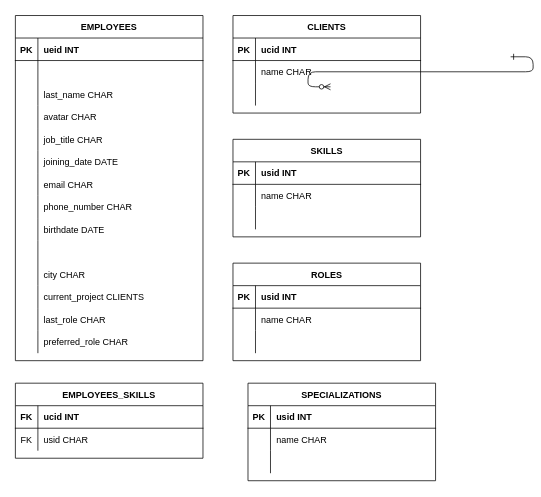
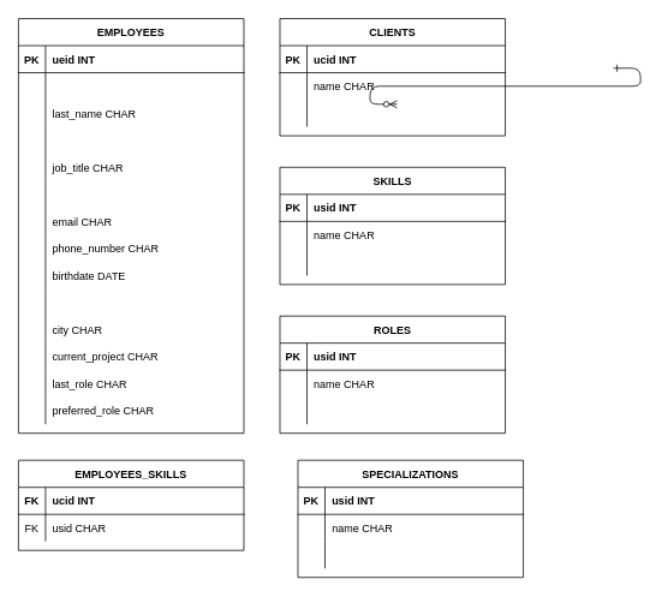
  <mxCell id="0" />
  <mxCell id="1" parent="0" />
  <mxCell id="2" value="" style="edgeStyle=entityRelationEdgeStyle;endArrow=ERzeroToMany;startArrow=ERone;endFill=1;startFill=0;" parent="1" edge="1"><mxGeometry width="100" height="100" relative="1" as="geometry"><mxPoint x="680" y="75" as="sourcePoint" /><mxPoint x="440" y="115" as="targetPoint" /></mxGeometry></mxCell>
  <mxCell id="3" value="EMPLOYEES" style="shape=table;startSize=30;container=1;collapsible=1;childLayout=tableLayout;fixedRows=1;rowLines=0;fontStyle=1;align=center;resizeLast=1;" vertex="1" parent="1"><mxGeometry x="20" y="20" width="250" height="460" as="geometry" /></mxCell>
  <mxCell id="4" value="" style="shape=partialRectangle;collapsible=0;dropTarget=0;pointerEvents=0;fillColor=none;points=[[0,0.5],[1,0.5]];portConstraint=eastwest;top=0;left=0;right=0;bottom=1;" vertex="1" parent="3"><mxGeometry y="30" width="250" height="30" as="geometry" /></mxCell>
  <mxCell id="5" value="PK" style="shape=partialRectangle;overflow=hidden;connectable=0;fillColor=none;top=0;left=0;bottom=0;right=0;fontStyle=1;" vertex="1" parent="4"><mxGeometry width="30" height="30" as="geometry"><mxRectangle width="30" height="30" as="alternateBounds" /></mxGeometry></mxCell>
  <mxCell id="6" value="ueid INT" style="shape=partialRectangle;overflow=hidden;connectable=0;fillColor=none;top=0;left=0;bottom=0;right=0;align=left;spacingLeft=6;fontStyle=1;" vertex="1" parent="4"><mxGeometry x="30" width="220" height="30" as="geometry"><mxRectangle width="220" height="30" as="alternateBounds" /></mxGeometry></mxCell>
  <mxCell id="7" value="" style="shape=partialRectangle;collapsible=0;dropTarget=0;pointerEvents=0;fillColor=none;points=[[0,0.5],[1,0.5]];portConstraint=eastwest;top=0;left=0;right=0;bottom=0;" vertex="1" parent="3"><mxGeometry y="60" width="250" height="30" as="geometry" /></mxCell>
  <mxCell id="8" value="" style="shape=partialRectangle;overflow=hidden;connectable=0;fillColor=none;top=0;left=0;bottom=0;right=0;" vertex="1" parent="7"><mxGeometry width="30" height="30" as="geometry"><mxRectangle width="30" height="30" as="alternateBounds" /></mxGeometry></mxCell>
  <mxCell id="9" style="shape=partialRectangle;collapsible=0;dropTarget=0;pointerEvents=0;fillColor=none;points=[[0,0.5],[1,0.5]];portConstraint=eastwest;top=0;left=0;right=0;bottom=0;" vertex="1" parent="3"><mxGeometry y="90" width="250" height="30" as="geometry" /></mxCell>
  <mxCell id="10" style="shape=partialRectangle;overflow=hidden;connectable=0;fillColor=none;top=0;left=0;bottom=0;right=0;" vertex="1" parent="9"><mxGeometry width="30" height="30" as="geometry"><mxRectangle width="30" height="30" as="alternateBounds" /></mxGeometry></mxCell>
  <mxCell id="11" value="last_name CHAR" style="shape=partialRectangle;overflow=hidden;connectable=0;fillColor=none;top=0;left=0;bottom=0;right=0;align=left;spacingLeft=6;" vertex="1" parent="9"><mxGeometry x="30" width="220" height="30" as="geometry"><mxRectangle width="220" height="30" as="alternateBounds" /></mxGeometry></mxCell>
  <mxCell id="12" style="shape=partialRectangle;collapsible=0;dropTarget=0;pointerEvents=0;fillColor=none;points=[[0,0.5],[1,0.5]];portConstraint=eastwest;top=0;left=0;right=0;bottom=0;" vertex="1" parent="3"><mxGeometry y="120" width="250" height="30" as="geometry" /></mxCell>
  <mxCell id="13" style="shape=partialRectangle;overflow=hidden;connectable=0;fillColor=none;top=0;left=0;bottom=0;right=0;" vertex="1" parent="12"><mxGeometry width="30" height="30" as="geometry"><mxRectangle width="30" height="30" as="alternateBounds" /></mxGeometry></mxCell>
- <mxCell id="14" value="avatar CHAR" style="shape=partialRectangle;overflow=hidden;connectable=0;fillColor=none;top=0;left=0;bottom=0;right=0;align=left;spacingLeft=6;" vertex="1" parent="12"><mxGeometry x="30" width="220" height="30" as="geometry"><mxRectangle width="220" height="30" as="alternateBounds" /></mxGeometry></mxCell>
  <mxCell id="15" style="shape=partialRectangle;collapsible=0;dropTarget=0;pointerEvents=0;fillColor=none;points=[[0,0.5],[1,0.5]];portConstraint=eastwest;top=0;left=0;right=0;bottom=0;" vertex="1" parent="3"><mxGeometry y="150" width="250" height="30" as="geometry" /></mxCell>
  <mxCell id="16" style="shape=partialRectangle;overflow=hidden;connectable=0;fillColor=none;top=0;left=0;bottom=0;right=0;" vertex="1" parent="15"><mxGeometry width="30" height="30" as="geometry"><mxRectangle width="30" height="30" as="alternateBounds" /></mxGeometry></mxCell>
  <mxCell id="17" value="job_title CHAR" style="shape=partialRectangle;overflow=hidden;connectable=0;fillColor=none;top=0;left=0;bottom=0;right=0;align=left;spacingLeft=6;" vertex="1" parent="15"><mxGeometry x="30" width="220" height="30" as="geometry"><mxRectangle width="220" height="30" as="alternateBounds" /></mxGeometry></mxCell>
  <mxCell id="18" style="shape=partialRectangle;collapsible=0;dropTarget=0;pointerEvents=0;fillColor=none;points=[[0,0.5],[1,0.5]];portConstraint=eastwest;top=0;left=0;right=0;bottom=0;" vertex="1" parent="3"><mxGeometry y="180" width="250" height="30" as="geometry" /></mxCell>
  <mxCell id="19" style="shape=partialRectangle;overflow=hidden;connectable=0;fillColor=none;top=0;left=0;bottom=0;right=0;" vertex="1" parent="18"><mxGeometry width="30" height="30" as="geometry"><mxRectangle width="30" height="30" as="alternateBounds" /></mxGeometry></mxCell>
- <mxCell id="20" value="joining_date DATE" style="shape=partialRectangle;overflow=hidden;connectable=0;fillColor=none;top=0;left=0;bottom=0;right=0;align=left;spacingLeft=6;" vertex="1" parent="18"><mxGeometry x="30" width="220" height="30" as="geometry"><mxRectangle width="220" height="30" as="alternateBounds" /></mxGeometry></mxCell>
  <mxCell id="21" style="shape=partialRectangle;collapsible=0;dropTarget=0;pointerEvents=0;fillColor=none;points=[[0,0.5],[1,0.5]];portConstraint=eastwest;top=0;left=0;right=0;bottom=0;" vertex="1" parent="3"><mxGeometry y="210" width="250" height="30" as="geometry" /></mxCell>
  <mxCell id="22" style="shape=partialRectangle;overflow=hidden;connectable=0;fillColor=none;top=0;left=0;bottom=0;right=0;" vertex="1" parent="21"><mxGeometry width="30" height="30" as="geometry"><mxRectangle width="30" height="30" as="alternateBounds" /></mxGeometry></mxCell>
  <mxCell id="23" value="email CHAR" style="shape=partialRectangle;overflow=hidden;connectable=0;fillColor=none;top=0;left=0;bottom=0;right=0;align=left;spacingLeft=6;" vertex="1" parent="21"><mxGeometry x="30" width="220" height="30" as="geometry"><mxRectangle width="220" height="30" as="alternateBounds" /></mxGeometry></mxCell>
  <mxCell id="24" style="shape=partialRectangle;collapsible=0;dropTarget=0;pointerEvents=0;fillColor=none;points=[[0,0.5],[1,0.5]];portConstraint=eastwest;top=0;left=0;right=0;bottom=0;" vertex="1" parent="3"><mxGeometry y="240" width="250" height="30" as="geometry" /></mxCell>
  <mxCell id="25" style="shape=partialRectangle;overflow=hidden;connectable=0;fillColor=none;top=0;left=0;bottom=0;right=0;" vertex="1" parent="24"><mxGeometry width="30" height="30" as="geometry"><mxRectangle width="30" height="30" as="alternateBounds" /></mxGeometry></mxCell>
  <mxCell id="26" value="phone_number CHAR" style="shape=partialRectangle;overflow=hidden;connectable=0;fillColor=none;top=0;left=0;bottom=0;right=0;align=left;spacingLeft=6;" vertex="1" parent="24"><mxGeometry x="30" width="220" height="30" as="geometry"><mxRectangle width="220" height="30" as="alternateBounds" /></mxGeometry></mxCell>
  <mxCell id="27" style="shape=partialRectangle;collapsible=0;dropTarget=0;pointerEvents=0;fillColor=none;points=[[0,0.5],[1,0.5]];portConstraint=eastwest;top=0;left=0;right=0;bottom=0;" vertex="1" parent="3"><mxGeometry y="270" width="250" height="30" as="geometry" /></mxCell>
  <mxCell id="28" style="shape=partialRectangle;overflow=hidden;connectable=0;fillColor=none;top=0;left=0;bottom=0;right=0;" vertex="1" parent="27"><mxGeometry width="30" height="30" as="geometry"><mxRectangle width="30" height="30" as="alternateBounds" /></mxGeometry></mxCell>
  <mxCell id="29" value="birthdate DATE" style="shape=partialRectangle;overflow=hidden;connectable=0;fillColor=none;top=0;left=0;bottom=0;right=0;align=left;spacingLeft=6;" vertex="1" parent="27"><mxGeometry x="30" width="220" height="30" as="geometry"><mxRectangle width="220" height="30" as="alternateBounds" /></mxGeometry></mxCell>
  <mxCell id="30" style="shape=partialRectangle;collapsible=0;dropTarget=0;pointerEvents=0;fillColor=none;points=[[0,0.5],[1,0.5]];portConstraint=eastwest;top=0;left=0;right=0;bottom=0;" vertex="1" parent="3"><mxGeometry y="300" width="250" height="30" as="geometry" /></mxCell>
  <mxCell id="31" style="shape=partialRectangle;overflow=hidden;connectable=0;fillColor=none;top=0;left=0;bottom=0;right=0;" vertex="1" parent="30"><mxGeometry width="30" height="30" as="geometry"><mxRectangle width="30" height="30" as="alternateBounds" /></mxGeometry></mxCell>
  <mxCell id="32" style="shape=partialRectangle;collapsible=0;dropTarget=0;pointerEvents=0;fillColor=none;points=[[0,0.5],[1,0.5]];portConstraint=eastwest;top=0;left=0;right=0;bottom=0;" vertex="1" parent="3"><mxGeometry y="330" width="250" height="30" as="geometry" /></mxCell>
  <mxCell id="33" style="shape=partialRectangle;overflow=hidden;connectable=0;fillColor=none;top=0;left=0;bottom=0;right=0;" vertex="1" parent="32"><mxGeometry width="30" height="30" as="geometry"><mxRectangle width="30" height="30" as="alternateBounds" /></mxGeometry></mxCell>
  <mxCell id="34" value="city CHAR" style="shape=partialRectangle;overflow=hidden;connectable=0;fillColor=none;top=0;left=0;bottom=0;right=0;align=left;spacingLeft=6;" vertex="1" parent="32"><mxGeometry x="30" width="220" height="30" as="geometry"><mxRectangle width="220" height="30" as="alternateBounds" /></mxGeometry></mxCell>
  <mxCell id="35" style="shape=partialRectangle;collapsible=0;dropTarget=0;pointerEvents=0;fillColor=none;points=[[0,0.5],[1,0.5]];portConstraint=eastwest;top=0;left=0;right=0;bottom=0;" vertex="1" parent="3"><mxGeometry y="360" width="250" height="30" as="geometry" /></mxCell>
  <mxCell id="36" style="shape=partialRectangle;overflow=hidden;connectable=0;fillColor=none;top=0;left=0;bottom=0;right=0;" vertex="1" parent="35"><mxGeometry width="30" height="30" as="geometry"><mxRectangle width="30" height="30" as="alternateBounds" /></mxGeometry></mxCell>
- <mxCell id="37" value="current_project CLIENTS" style="shape=partialRectangle;overflow=hidden;connectable=0;fillColor=none;top=0;left=0;bottom=0;right=0;align=left;spacingLeft=6;" vertex="1" parent="35"><mxGeometry x="30" width="220" height="30" as="geometry"><mxRectangle width="220" height="30" as="alternateBounds" /></mxGeometry></mxCell>
+ <mxCell id="37" value="current_project CHAR" style="shape=partialRectangle;overflow=hidden;connectable=0;fillColor=none;top=0;left=0;bottom=0;right=0;align=left;spacingLeft=6;" vertex="1" parent="35"><mxGeometry x="30" width="220" height="30" as="geometry"><mxRectangle width="220" height="30" as="alternateBounds" /></mxGeometry></mxCell>
  <mxCell id="38" style="shape=partialRectangle;collapsible=0;dropTarget=0;pointerEvents=0;fillColor=none;points=[[0,0.5],[1,0.5]];portConstraint=eastwest;top=0;left=0;right=0;bottom=0;" vertex="1" parent="3"><mxGeometry y="390" width="250" height="30" as="geometry" /></mxCell>
  <mxCell id="39" style="shape=partialRectangle;overflow=hidden;connectable=0;fillColor=none;top=0;left=0;bottom=0;right=0;" vertex="1" parent="38"><mxGeometry width="30" height="30" as="geometry"><mxRectangle width="30" height="30" as="alternateBounds" /></mxGeometry></mxCell>
  <mxCell id="40" value="last_role CHAR" style="shape=partialRectangle;overflow=hidden;connectable=0;fillColor=none;top=0;left=0;bottom=0;right=0;align=left;spacingLeft=6;" vertex="1" parent="38"><mxGeometry x="30" width="220" height="30" as="geometry"><mxRectangle width="220" height="30" as="alternateBounds" /></mxGeometry></mxCell>
  <mxCell id="41" style="shape=partialRectangle;collapsible=0;dropTarget=0;pointerEvents=0;fillColor=none;points=[[0,0.5],[1,0.5]];portConstraint=eastwest;top=0;left=0;right=0;bottom=0;" vertex="1" parent="3"><mxGeometry y="420" width="250" height="30" as="geometry" /></mxCell>
  <mxCell id="42" style="shape=partialRectangle;overflow=hidden;connectable=0;fillColor=none;top=0;left=0;bottom=0;right=0;" vertex="1" parent="41"><mxGeometry width="30" height="30" as="geometry"><mxRectangle width="30" height="30" as="alternateBounds" /></mxGeometry></mxCell>
  <mxCell id="43" value="preferred_role CHAR" style="shape=partialRectangle;overflow=hidden;connectable=0;fillColor=none;top=0;left=0;bottom=0;right=0;align=left;spacingLeft=6;" vertex="1" parent="41"><mxGeometry x="30" width="220" height="30" as="geometry"><mxRectangle width="220" height="30" as="alternateBounds" /></mxGeometry></mxCell>
  <mxCell id="44" value="CLIENTS" style="shape=table;startSize=30;container=1;collapsible=1;childLayout=tableLayout;fixedRows=1;rowLines=0;fontStyle=1;align=center;resizeLast=1;" vertex="1" parent="1"><mxGeometry x="310" y="20" width="250" height="130" as="geometry" /></mxCell>
  <mxCell id="45" value="" style="shape=partialRectangle;collapsible=0;dropTarget=0;pointerEvents=0;fillColor=none;points=[[0,0.5],[1,0.5]];portConstraint=eastwest;top=0;left=0;right=0;bottom=1;" vertex="1" parent="44"><mxGeometry y="30" width="250" height="30" as="geometry" /></mxCell>
  <mxCell id="46" value="PK" style="shape=partialRectangle;overflow=hidden;connectable=0;fillColor=none;top=0;left=0;bottom=0;right=0;fontStyle=1;" vertex="1" parent="45"><mxGeometry width="30" height="30" as="geometry"><mxRectangle width="30" height="30" as="alternateBounds" /></mxGeometry></mxCell>
  <mxCell id="47" value="ucid INT" style="shape=partialRectangle;overflow=hidden;connectable=0;fillColor=none;top=0;left=0;bottom=0;right=0;align=left;spacingLeft=6;fontStyle=1;" vertex="1" parent="45"><mxGeometry x="30" width="220" height="30" as="geometry"><mxRectangle width="220" height="30" as="alternateBounds" /></mxGeometry></mxCell>
  <mxCell id="48" value="" style="shape=partialRectangle;collapsible=0;dropTarget=0;pointerEvents=0;fillColor=none;points=[[0,0.5],[1,0.5]];portConstraint=eastwest;top=0;left=0;right=0;bottom=0;" vertex="1" parent="44"><mxGeometry y="60" width="250" height="30" as="geometry" /></mxCell>
  <mxCell id="49" value="" style="shape=partialRectangle;overflow=hidden;connectable=0;fillColor=none;top=0;left=0;bottom=0;right=0;" vertex="1" parent="48"><mxGeometry width="30" height="30" as="geometry"><mxRectangle width="30" height="30" as="alternateBounds" /></mxGeometry></mxCell>
  <mxCell id="50" value="name CHAR" style="shape=partialRectangle;overflow=hidden;connectable=0;fillColor=none;top=0;left=0;bottom=0;right=0;align=left;spacingLeft=6;" vertex="1" parent="48"><mxGeometry x="30" width="220" height="30" as="geometry"><mxRectangle width="220" height="30" as="alternateBounds" /></mxGeometry></mxCell>
  <mxCell id="51" style="shape=partialRectangle;collapsible=0;dropTarget=0;pointerEvents=0;fillColor=none;points=[[0,0.5],[1,0.5]];portConstraint=eastwest;top=0;left=0;right=0;bottom=0;" vertex="1" parent="44"><mxGeometry y="90" width="250" height="30" as="geometry" /></mxCell>
  <mxCell id="52" style="shape=partialRectangle;overflow=hidden;connectable=0;fillColor=none;top=0;left=0;bottom=0;right=0;" vertex="1" parent="51"><mxGeometry width="30" height="30" as="geometry"><mxRectangle width="30" height="30" as="alternateBounds" /></mxGeometry></mxCell>
  <mxCell id="53" value="" style="shape=partialRectangle;overflow=hidden;connectable=0;fillColor=none;top=0;left=0;bottom=0;right=0;align=left;spacingLeft=6;" vertex="1" parent="51"><mxGeometry x="30" width="220" height="30" as="geometry"><mxRectangle width="220" height="30" as="alternateBounds" /></mxGeometry></mxCell>
  <mxCell id="54" value="SKILLS" style="shape=table;startSize=30;container=1;collapsible=1;childLayout=tableLayout;fixedRows=1;rowLines=0;fontStyle=1;align=center;resizeLast=1;" vertex="1" parent="1"><mxGeometry x="310" y="185" width="250" height="130" as="geometry" /></mxCell>
  <mxCell id="55" value="" style="shape=partialRectangle;collapsible=0;dropTarget=0;pointerEvents=0;fillColor=none;points=[[0,0.5],[1,0.5]];portConstraint=eastwest;top=0;left=0;right=0;bottom=1;" vertex="1" parent="54"><mxGeometry y="30" width="250" height="30" as="geometry" /></mxCell>
  <mxCell id="56" value="PK" style="shape=partialRectangle;overflow=hidden;connectable=0;fillColor=none;top=0;left=0;bottom=0;right=0;fontStyle=1;" vertex="1" parent="55"><mxGeometry width="30" height="30" as="geometry"><mxRectangle width="30" height="30" as="alternateBounds" /></mxGeometry></mxCell>
  <mxCell id="57" value="usid INT" style="shape=partialRectangle;overflow=hidden;connectable=0;fillColor=none;top=0;left=0;bottom=0;right=0;align=left;spacingLeft=6;fontStyle=1;" vertex="1" parent="55"><mxGeometry x="30" width="220" height="30" as="geometry"><mxRectangle width="220" height="30" as="alternateBounds" /></mxGeometry></mxCell>
  <mxCell id="58" value="" style="shape=partialRectangle;collapsible=0;dropTarget=0;pointerEvents=0;fillColor=none;points=[[0,0.5],[1,0.5]];portConstraint=eastwest;top=0;left=0;right=0;bottom=0;" vertex="1" parent="54"><mxGeometry y="60" width="250" height="30" as="geometry" /></mxCell>
  <mxCell id="59" value="" style="shape=partialRectangle;overflow=hidden;connectable=0;fillColor=none;top=0;left=0;bottom=0;right=0;" vertex="1" parent="58"><mxGeometry width="30" height="30" as="geometry"><mxRectangle width="30" height="30" as="alternateBounds" /></mxGeometry></mxCell>
  <mxCell id="60" value="name CHAR" style="shape=partialRectangle;overflow=hidden;connectable=0;fillColor=none;top=0;left=0;bottom=0;right=0;align=left;spacingLeft=6;" vertex="1" parent="58"><mxGeometry x="30" width="220" height="30" as="geometry"><mxRectangle width="220" height="30" as="alternateBounds" /></mxGeometry></mxCell>
  <mxCell id="61" style="shape=partialRectangle;collapsible=0;dropTarget=0;pointerEvents=0;fillColor=none;points=[[0,0.5],[1,0.5]];portConstraint=eastwest;top=0;left=0;right=0;bottom=0;" vertex="1" parent="54"><mxGeometry y="90" width="250" height="30" as="geometry" /></mxCell>
  <mxCell id="62" style="shape=partialRectangle;overflow=hidden;connectable=0;fillColor=none;top=0;left=0;bottom=0;right=0;" vertex="1" parent="61"><mxGeometry width="30" height="30" as="geometry"><mxRectangle width="30" height="30" as="alternateBounds" /></mxGeometry></mxCell>
  <mxCell id="63" value="" style="shape=partialRectangle;overflow=hidden;connectable=0;fillColor=none;top=0;left=0;bottom=0;right=0;align=left;spacingLeft=6;" vertex="1" parent="61"><mxGeometry x="30" width="220" height="30" as="geometry"><mxRectangle width="220" height="30" as="alternateBounds" /></mxGeometry></mxCell>
  <mxCell id="64" value="EMPLOYEES_SKILLS" style="shape=table;startSize=30;container=1;collapsible=1;childLayout=tableLayout;fixedRows=1;rowLines=0;fontStyle=1;align=center;resizeLast=1;" vertex="1" parent="1"><mxGeometry x="20" y="510" width="250" height="100" as="geometry" /></mxCell>
  <mxCell id="65" value="" style="shape=partialRectangle;collapsible=0;dropTarget=0;pointerEvents=0;fillColor=none;points=[[0,0.5],[1,0.5]];portConstraint=eastwest;top=0;left=0;right=0;bottom=1;" vertex="1" parent="64"><mxGeometry y="30" width="250" height="30" as="geometry" /></mxCell>
  <mxCell id="66" value="FK" style="shape=partialRectangle;overflow=hidden;connectable=0;fillColor=none;top=0;left=0;bottom=0;right=0;fontStyle=1;" vertex="1" parent="65"><mxGeometry width="30" height="30" as="geometry"><mxRectangle width="30" height="30" as="alternateBounds" /></mxGeometry></mxCell>
  <mxCell id="67" value="ucid INT" style="shape=partialRectangle;overflow=hidden;connectable=0;fillColor=none;top=0;left=0;bottom=0;right=0;align=left;spacingLeft=6;fontStyle=1;" vertex="1" parent="65"><mxGeometry x="30" width="220" height="30" as="geometry"><mxRectangle width="220" height="30" as="alternateBounds" /></mxGeometry></mxCell>
  <mxCell id="68" value="" style="shape=partialRectangle;collapsible=0;dropTarget=0;pointerEvents=0;fillColor=none;points=[[0,0.5],[1,0.5]];portConstraint=eastwest;top=0;left=0;right=0;bottom=0;" vertex="1" parent="64"><mxGeometry y="60" width="250" height="30" as="geometry" /></mxCell>
  <mxCell id="69" value="FK" style="shape=partialRectangle;overflow=hidden;connectable=0;fillColor=none;top=0;left=0;bottom=0;right=0;" vertex="1" parent="68"><mxGeometry width="30" height="30" as="geometry"><mxRectangle width="30" height="30" as="alternateBounds" /></mxGeometry></mxCell>
  <mxCell id="70" value="usid CHAR" style="shape=partialRectangle;overflow=hidden;connectable=0;fillColor=none;top=0;left=0;bottom=0;right=0;align=left;spacingLeft=6;" vertex="1" parent="68"><mxGeometry x="30" width="220" height="30" as="geometry"><mxRectangle width="220" height="30" as="alternateBounds" /></mxGeometry></mxCell>
  <mxCell id="71" value="ROLES" style="shape=table;startSize=30;container=1;collapsible=1;childLayout=tableLayout;fixedRows=1;rowLines=0;fontStyle=1;align=center;resizeLast=1;" vertex="1" parent="1"><mxGeometry x="310" y="350" width="250" height="130" as="geometry" /></mxCell>
  <mxCell id="72" value="" style="shape=partialRectangle;collapsible=0;dropTarget=0;pointerEvents=0;fillColor=none;points=[[0,0.5],[1,0.5]];portConstraint=eastwest;top=0;left=0;right=0;bottom=1;" vertex="1" parent="71"><mxGeometry y="30" width="250" height="30" as="geometry" /></mxCell>
  <mxCell id="73" value="PK" style="shape=partialRectangle;overflow=hidden;connectable=0;fillColor=none;top=0;left=0;bottom=0;right=0;fontStyle=1;" vertex="1" parent="72"><mxGeometry width="30" height="30" as="geometry"><mxRectangle width="30" height="30" as="alternateBounds" /></mxGeometry></mxCell>
  <mxCell id="74" value="usid INT" style="shape=partialRectangle;overflow=hidden;connectable=0;fillColor=none;top=0;left=0;bottom=0;right=0;align=left;spacingLeft=6;fontStyle=1;" vertex="1" parent="72"><mxGeometry x="30" width="220" height="30" as="geometry"><mxRectangle width="220" height="30" as="alternateBounds" /></mxGeometry></mxCell>
  <mxCell id="75" value="" style="shape=partialRectangle;collapsible=0;dropTarget=0;pointerEvents=0;fillColor=none;points=[[0,0.5],[1,0.5]];portConstraint=eastwest;top=0;left=0;right=0;bottom=0;" vertex="1" parent="71"><mxGeometry y="60" width="250" height="30" as="geometry" /></mxCell>
  <mxCell id="76" value="" style="shape=partialRectangle;overflow=hidden;connectable=0;fillColor=none;top=0;left=0;bottom=0;right=0;" vertex="1" parent="75"><mxGeometry width="30" height="30" as="geometry"><mxRectangle width="30" height="30" as="alternateBounds" /></mxGeometry></mxCell>
  <mxCell id="77" value="name CHAR" style="shape=partialRectangle;overflow=hidden;connectable=0;fillColor=none;top=0;left=0;bottom=0;right=0;align=left;spacingLeft=6;" vertex="1" parent="75"><mxGeometry x="30" width="220" height="30" as="geometry"><mxRectangle width="220" height="30" as="alternateBounds" /></mxGeometry></mxCell>
  <mxCell id="78" style="shape=partialRectangle;collapsible=0;dropTarget=0;pointerEvents=0;fillColor=none;points=[[0,0.5],[1,0.5]];portConstraint=eastwest;top=0;left=0;right=0;bottom=0;" vertex="1" parent="71"><mxGeometry y="90" width="250" height="30" as="geometry" /></mxCell>
  <mxCell id="79" style="shape=partialRectangle;overflow=hidden;connectable=0;fillColor=none;top=0;left=0;bottom=0;right=0;" vertex="1" parent="78"><mxGeometry width="30" height="30" as="geometry"><mxRectangle width="30" height="30" as="alternateBounds" /></mxGeometry></mxCell>
  <mxCell id="80" value="" style="shape=partialRectangle;overflow=hidden;connectable=0;fillColor=none;top=0;left=0;bottom=0;right=0;align=left;spacingLeft=6;" vertex="1" parent="78"><mxGeometry x="30" width="220" height="30" as="geometry"><mxRectangle width="220" height="30" as="alternateBounds" /></mxGeometry></mxCell>
  <mxCell id="81" value="SPECIALIZATIONS" style="shape=table;startSize=30;container=1;collapsible=1;childLayout=tableLayout;fixedRows=1;rowLines=0;fontStyle=1;align=center;resizeLast=1;" vertex="1" parent="1"><mxGeometry x="330" y="510" width="250" height="130" as="geometry" /></mxCell>
  <mxCell id="82" value="" style="shape=partialRectangle;collapsible=0;dropTarget=0;pointerEvents=0;fillColor=none;points=[[0,0.5],[1,0.5]];portConstraint=eastwest;top=0;left=0;right=0;bottom=1;" vertex="1" parent="81"><mxGeometry y="30" width="250" height="30" as="geometry" /></mxCell>
  <mxCell id="83" value="PK" style="shape=partialRectangle;overflow=hidden;connectable=0;fillColor=none;top=0;left=0;bottom=0;right=0;fontStyle=1;" vertex="1" parent="82"><mxGeometry width="30" height="30" as="geometry"><mxRectangle width="30" height="30" as="alternateBounds" /></mxGeometry></mxCell>
  <mxCell id="84" value="usid INT" style="shape=partialRectangle;overflow=hidden;connectable=0;fillColor=none;top=0;left=0;bottom=0;right=0;align=left;spacingLeft=6;fontStyle=1;" vertex="1" parent="82"><mxGeometry x="30" width="220" height="30" as="geometry"><mxRectangle width="220" height="30" as="alternateBounds" /></mxGeometry></mxCell>
  <mxCell id="85" value="" style="shape=partialRectangle;collapsible=0;dropTarget=0;pointerEvents=0;fillColor=none;points=[[0,0.5],[1,0.5]];portConstraint=eastwest;top=0;left=0;right=0;bottom=0;" vertex="1" parent="81"><mxGeometry y="60" width="250" height="30" as="geometry" /></mxCell>
  <mxCell id="86" value="" style="shape=partialRectangle;overflow=hidden;connectable=0;fillColor=none;top=0;left=0;bottom=0;right=0;" vertex="1" parent="85"><mxGeometry width="30" height="30" as="geometry"><mxRectangle width="30" height="30" as="alternateBounds" /></mxGeometry></mxCell>
  <mxCell id="87" value="name CHAR" style="shape=partialRectangle;overflow=hidden;connectable=0;fillColor=none;top=0;left=0;bottom=0;right=0;align=left;spacingLeft=6;" vertex="1" parent="85"><mxGeometry x="30" width="220" height="30" as="geometry"><mxRectangle width="220" height="30" as="alternateBounds" /></mxGeometry></mxCell>
  <mxCell id="88" style="shape=partialRectangle;collapsible=0;dropTarget=0;pointerEvents=0;fillColor=none;points=[[0,0.5],[1,0.5]];portConstraint=eastwest;top=0;left=0;right=0;bottom=0;" vertex="1" parent="81"><mxGeometry y="90" width="250" height="30" as="geometry" /></mxCell>
  <mxCell id="89" style="shape=partialRectangle;overflow=hidden;connectable=0;fillColor=none;top=0;left=0;bottom=0;right=0;" vertex="1" parent="88"><mxGeometry width="30" height="30" as="geometry"><mxRectangle width="30" height="30" as="alternateBounds" /></mxGeometry></mxCell>
  <mxCell id="90" value="" style="shape=partialRectangle;overflow=hidden;connectable=0;fillColor=none;top=0;left=0;bottom=0;right=0;align=left;spacingLeft=6;" vertex="1" parent="88"><mxGeometry x="30" width="220" height="30" as="geometry"><mxRectangle width="220" height="30" as="alternateBounds" /></mxGeometry></mxCell>
